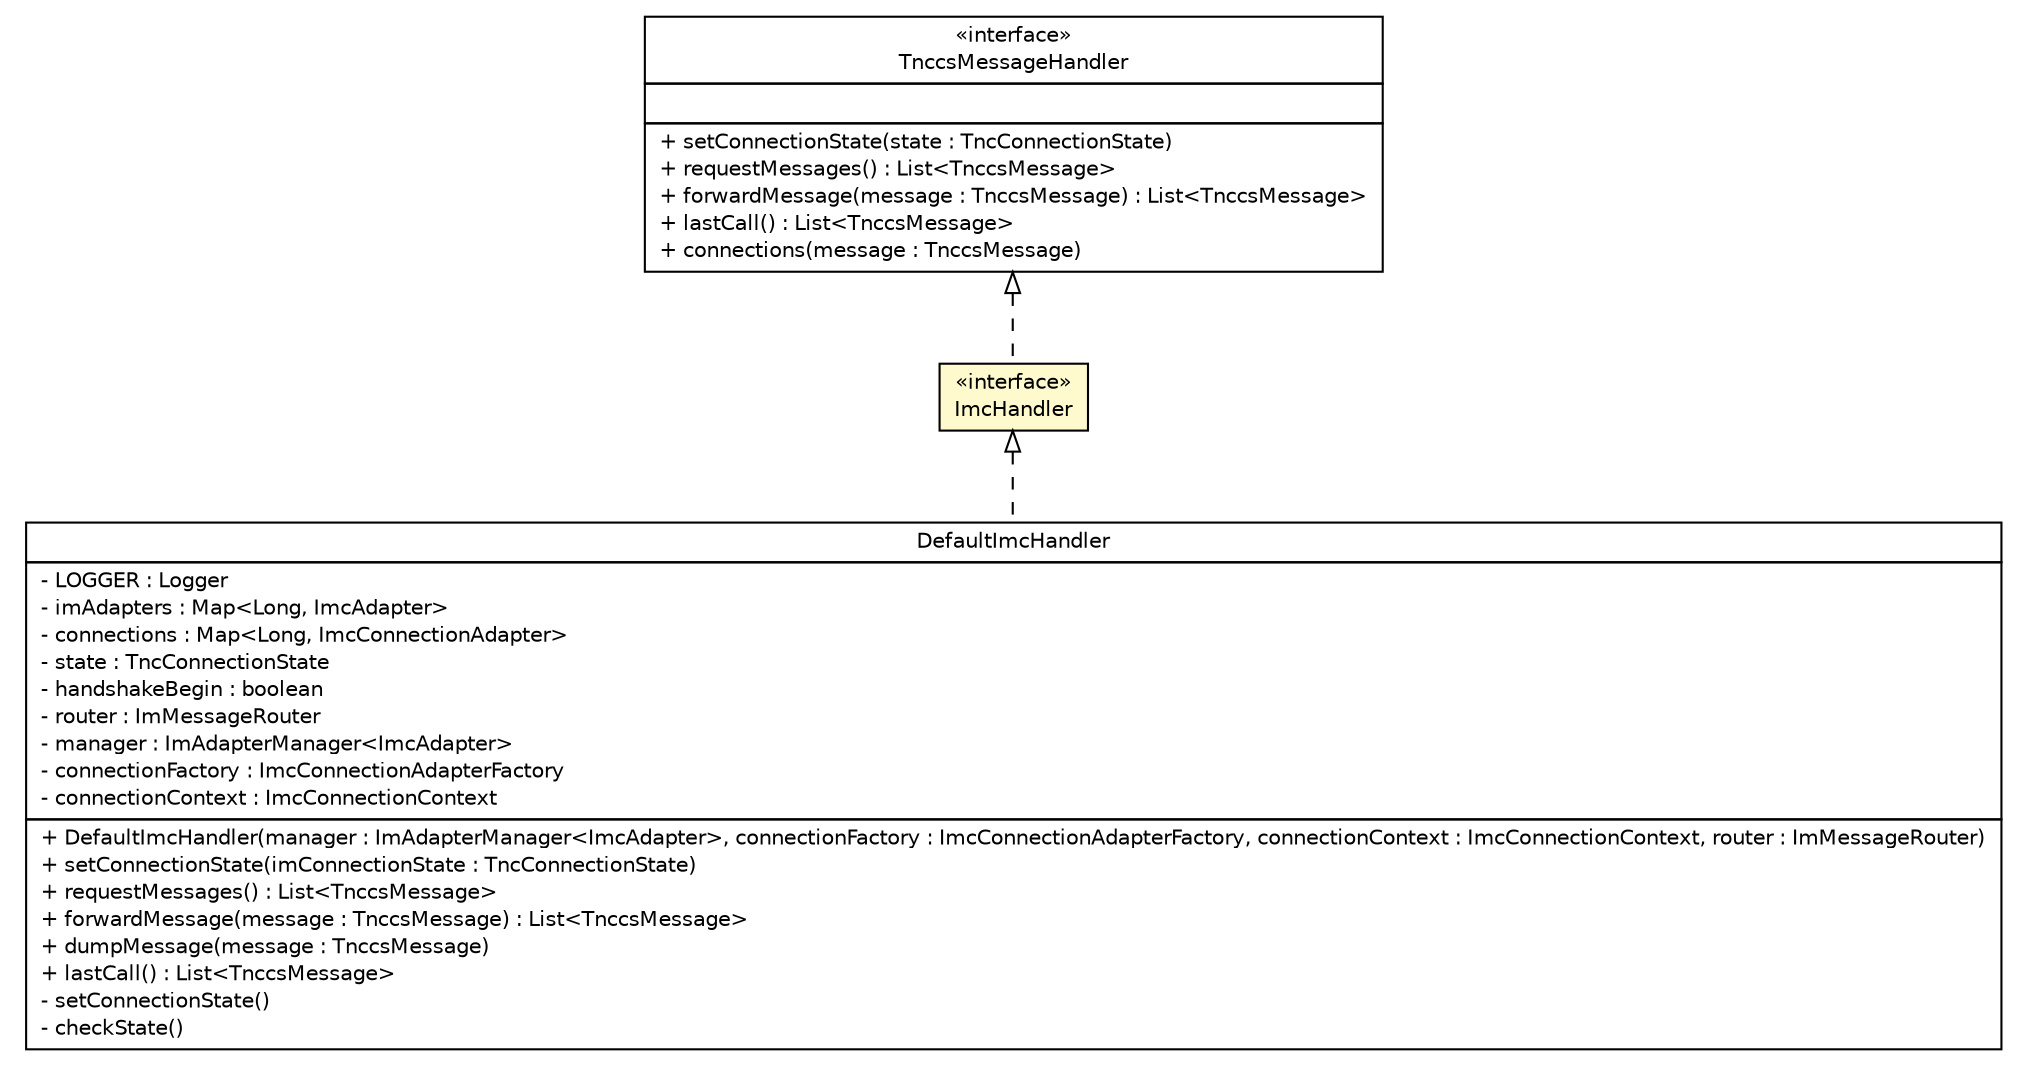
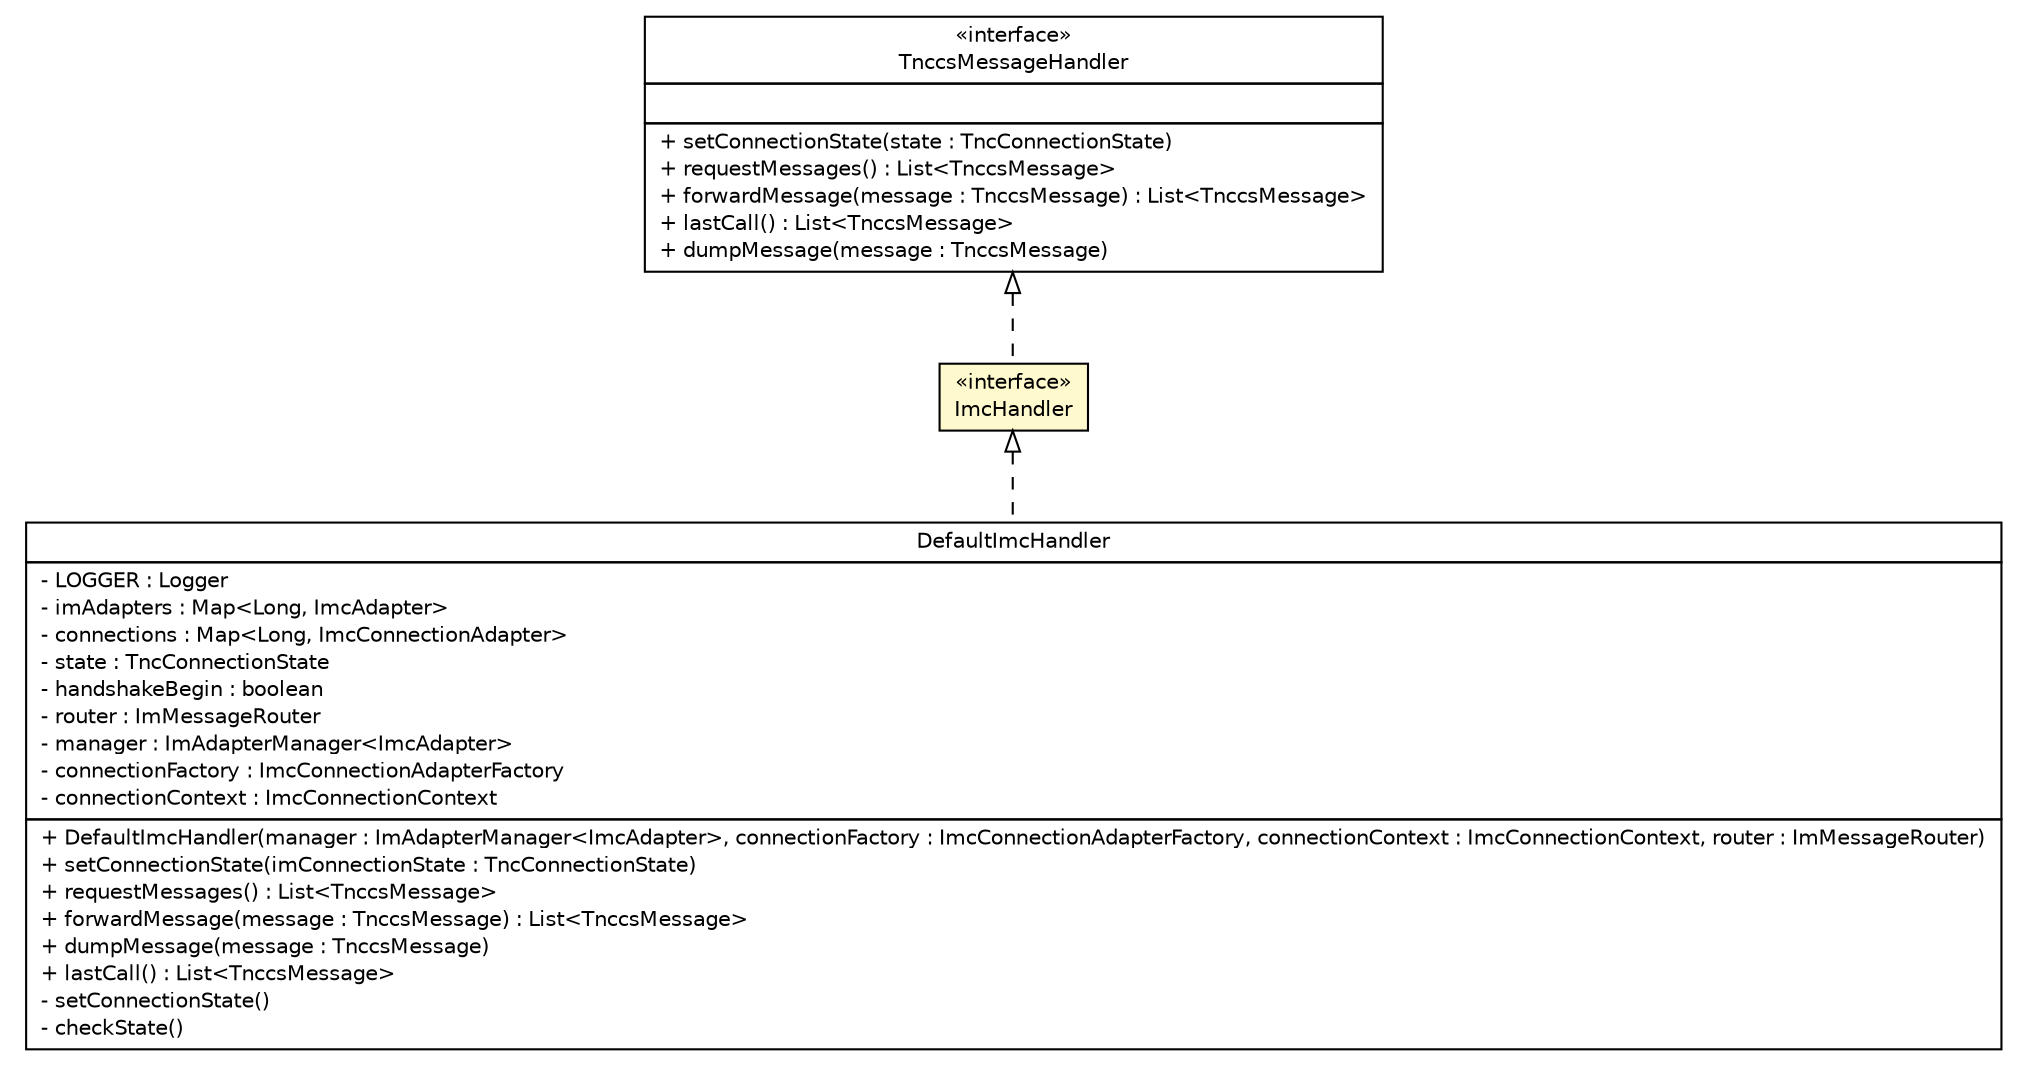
  digraph {
    nodesep=0.25
    ranksep=0.5
    node [fontcolor=black fontname=Helvetica fontsize=10.0 shape=plaintext]
    edge [arrowtail=empty dir=back fontname=Helvetica fontsize=10 headport=p labelfontname=Helvetica labelfontsize=10 style=dashed tailport=p]
-   n1 [label=<<table title="de.hsbremen.tc.tnc.tnccs.message.handler.TnccsMessageHandler" border="0" cellborder="1" cellspacing="0" cellpadding="2" port="p" href="./TnccsMessageHandler.html"> 		<tr><td><table border="0" cellspacing="0" cellpadding="1"> <tr><td align="center" balign="center"> &#171;interface&#187; </td></tr> <tr><td align="center" balign="center"> TnccsMessageHandler </td></tr> 		</table></td></tr> 		<tr><td><table border="0" cellspacing="0" cellpadding="1"> <tr><td align="left" balign="left">  </td></tr> 		</table></td></tr> 		<tr><td><table border="0" cellspacing="0" cellpadding="1"> <tr><td align="left" balign="left"> + setConnectionState(state : TncConnectionState) </td></tr> <tr><td align="left" balign="left"> + requestMessages() : List&lt;TnccsMessage&gt; </td></tr> <tr><td align="left" balign="left"> + forwardMessage(message : TnccsMessage) : List&lt;TnccsMessage&gt; </td></tr> <tr><td align="left" balign="left"> + lastCall() : List&lt;TnccsMessage&gt; </td></tr> <tr><td align="left" balign="left"> + connections(message : TnccsMessage) </td></tr> 		</table></td></tr> 		</table>>]
+   n1 [label=<<table title="de.hsbremen.tc.tnc.tnccs.message.handler.TnccsMessageHandler" border="0" cellborder="1" cellspacing="0" cellpadding="2" port="p" href="./TnccsMessageHandler.html"> 		<tr><td><table border="0" cellspacing="0" cellpadding="1"> <tr><td align="center" balign="center"> &#171;interface&#187; </td></tr> <tr><td align="center" balign="center"> TnccsMessageHandler </td></tr> 		</table></td></tr> 		<tr><td><table border="0" cellspacing="0" cellpadding="1"> <tr><td align="left" balign="left">  </td></tr> 		</table></td></tr> 		<tr><td><table border="0" cellspacing="0" cellpadding="1"> <tr><td align="left" balign="left"> + setConnectionState(state : TncConnectionState) </td></tr> <tr><td align="left" balign="left"> + requestMessages() : List&lt;TnccsMessage&gt; </td></tr> <tr><td align="left" balign="left"> + forwardMessage(message : TnccsMessage) : List&lt;TnccsMessage&gt; </td></tr> <tr><td align="left" balign="left"> + lastCall() : List&lt;TnccsMessage&gt; </td></tr> <tr><td align="left" balign="left"> + dumpMessage(message : TnccsMessage) </td></tr> 		</table></td></tr> 		</table>>]
    n2 [label=<<table title="de.hsbremen.tc.tnc.tnccs.message.handler.ImcHandler" border="0" cellborder="1" cellspacing="0" cellpadding="2" port="p" bgcolor="lemonChiffon" href="./ImcHandler.html"> 		<tr><td><table border="0" cellspacing="0" cellpadding="1"> <tr><td align="center" balign="center"> &#171;interface&#187; </td></tr> <tr><td align="center" balign="center"> ImcHandler </td></tr> 		</table></td></tr> 		</table>>]
    n3 [label=<<table title="de.hsbremen.tc.tnc.tnccs.message.handler.simple.DefaultImcHandler" border="0" cellborder="1" cellspacing="0" cellpadding="2" port="p" href="./simple/DefaultImcHandler.html"> 		<tr><td><table border="0" cellspacing="0" cellpadding="1"> <tr><td align="center" balign="center"> DefaultImcHandler </td></tr> 		</table></td></tr> 		<tr><td><table border="0" cellspacing="0" cellpadding="1"> <tr><td align="left" balign="left"> - LOGGER : Logger </td></tr> <tr><td align="left" balign="left"> - imAdapters : Map&lt;Long, ImcAdapter&gt; </td></tr> <tr><td align="left" balign="left"> - connections : Map&lt;Long, ImcConnectionAdapter&gt; </td></tr> <tr><td align="left" balign="left"> - state : TncConnectionState </td></tr> <tr><td align="left" balign="left"> - handshakeBegin : boolean </td></tr> <tr><td align="left" balign="left"> - router : ImMessageRouter </td></tr> <tr><td align="left" balign="left"> - manager : ImAdapterManager&lt;ImcAdapter&gt; </td></tr> <tr><td align="left" balign="left"> - connectionFactory : ImcConnectionAdapterFactory </td></tr> <tr><td align="left" balign="left"> - connectionContext : ImcConnectionContext </td></tr> 		</table></td></tr> 		<tr><td><table border="0" cellspacing="0" cellpadding="1"> <tr><td align="left" balign="left"> + DefaultImcHandler(manager : ImAdapterManager&lt;ImcAdapter&gt;, connectionFactory : ImcConnectionAdapterFactory, connectionContext : ImcConnectionContext, router : ImMessageRouter) </td></tr> <tr><td align="left" balign="left"> + setConnectionState(imConnectionState : TncConnectionState) </td></tr> <tr><td align="left" balign="left"> + requestMessages() : List&lt;TnccsMessage&gt; </td></tr> <tr><td align="left" balign="left"> + forwardMessage(message : TnccsMessage) : List&lt;TnccsMessage&gt; </td></tr> <tr><td align="left" balign="left"> + dumpMessage(message : TnccsMessage) </td></tr> <tr><td align="left" balign="left"> + lastCall() : List&lt;TnccsMessage&gt; </td></tr> <tr><td align="left" balign="left"> - setConnectionState() </td></tr> <tr><td align="left" balign="left"> - checkState() </td></tr> 		</table></td></tr> 		</table>>]
    n1 -> n2
    n2 -> n3
  }
